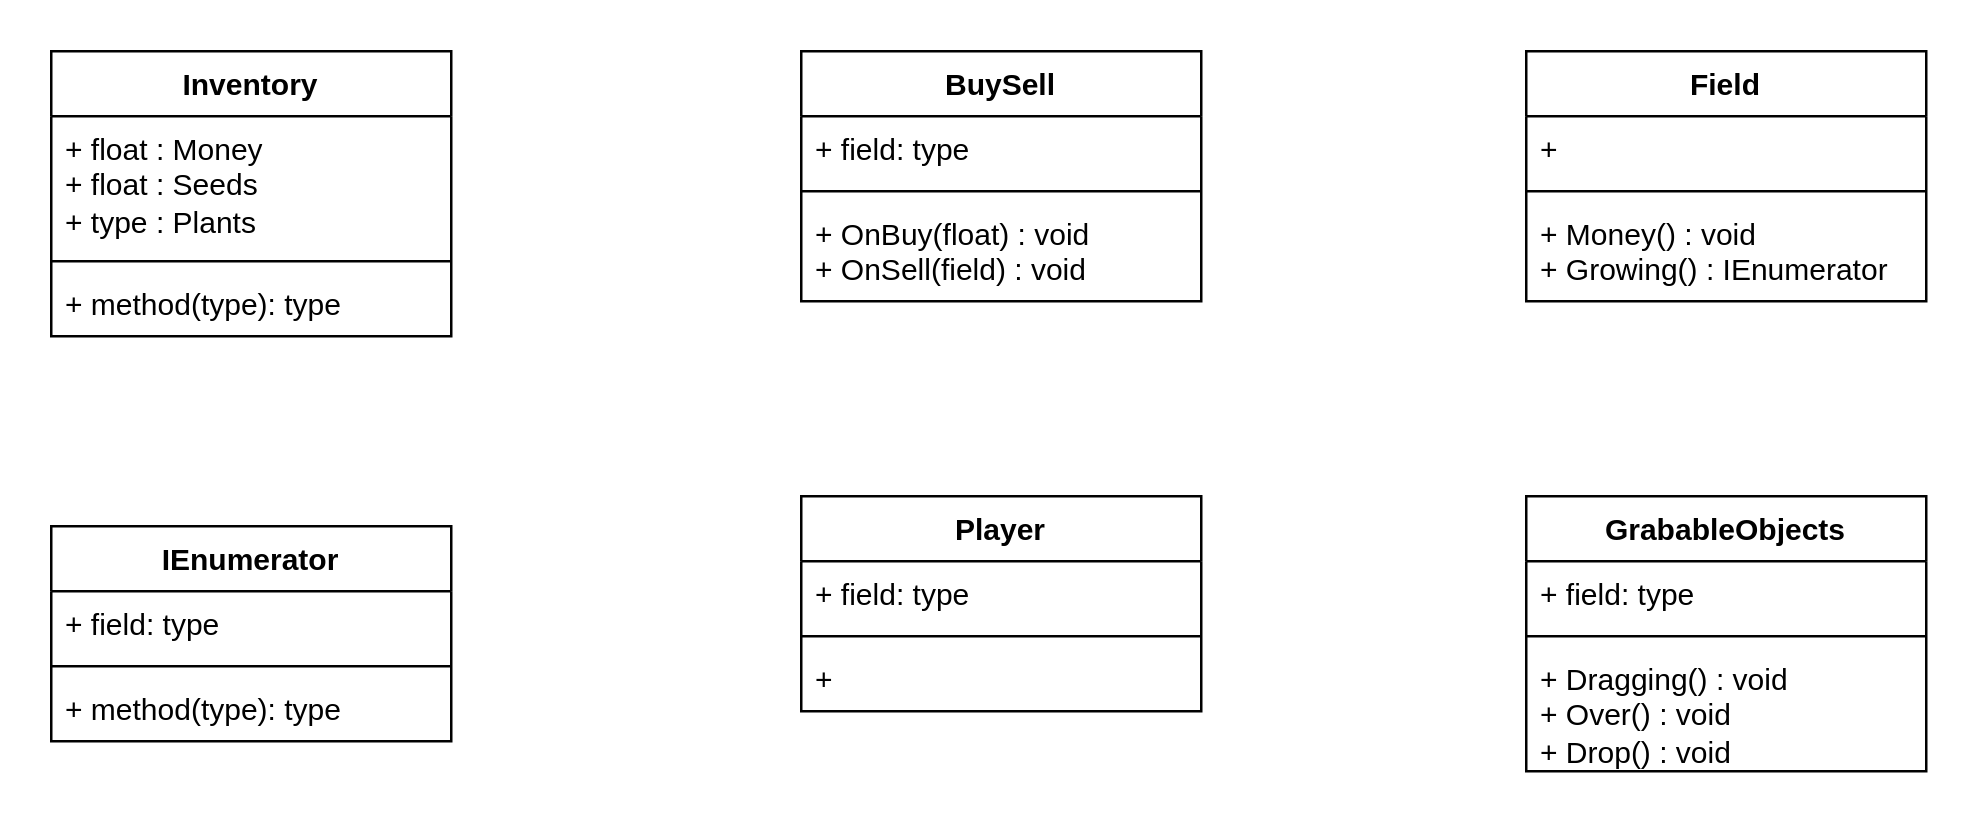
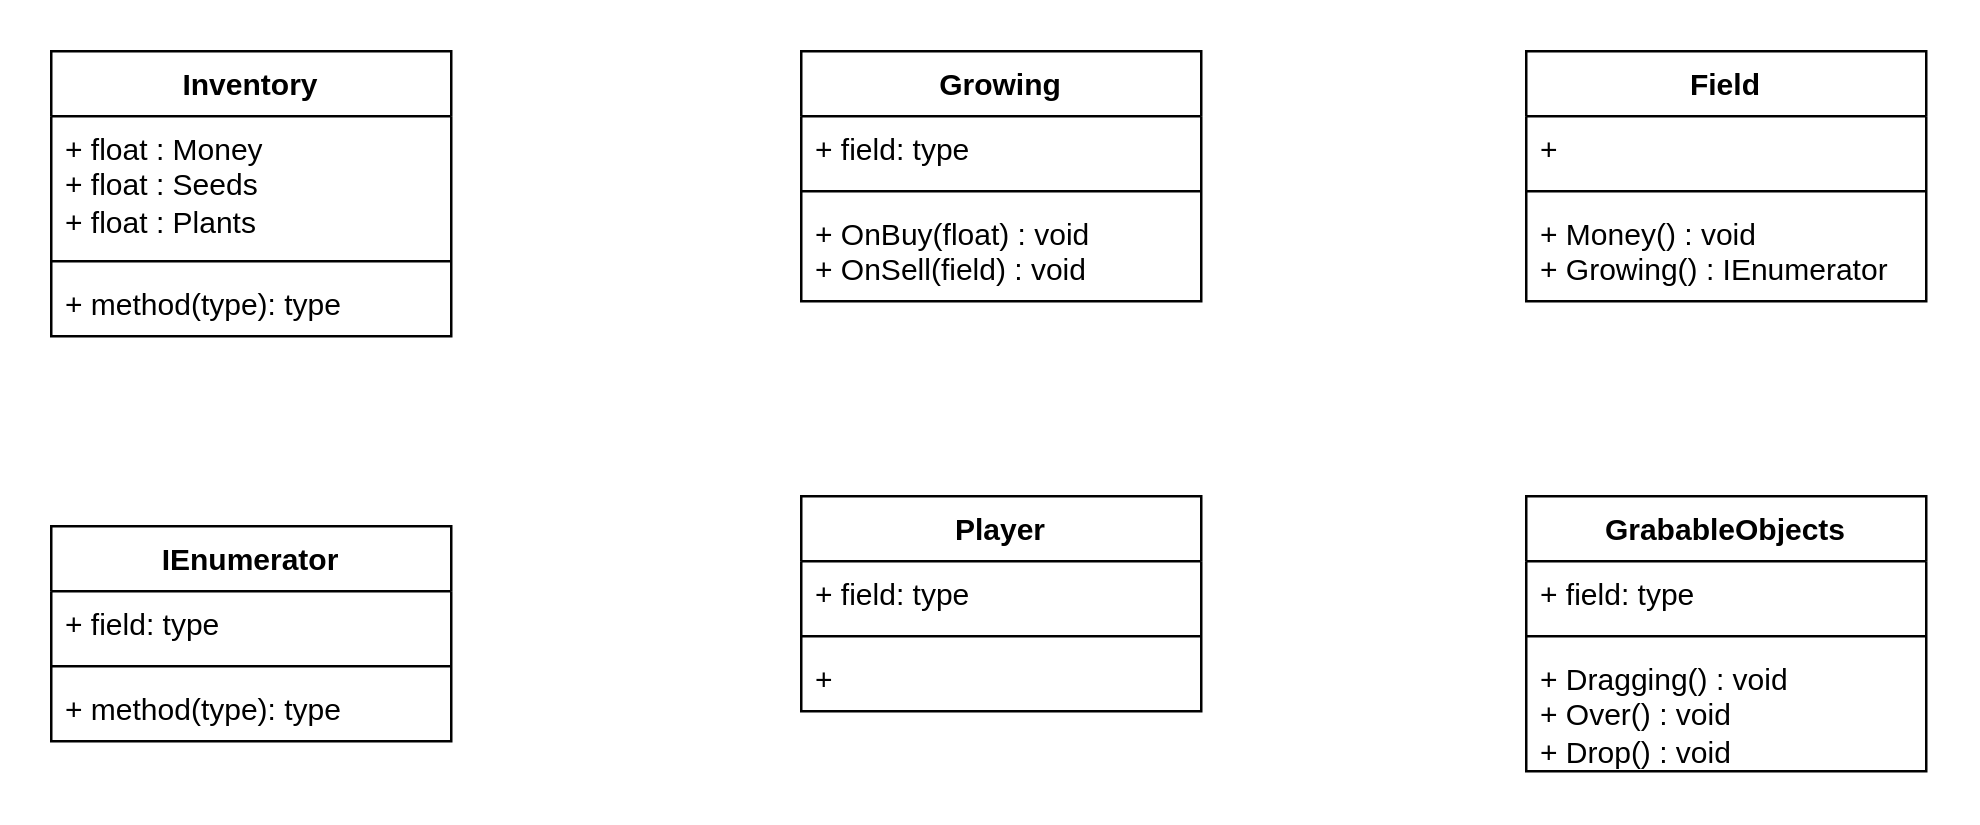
  <mxCell id="0" />
  <mxCell id="1" parent="0" />
  <mxCell id="2" value="Inventory" style="swimlane;fontStyle=1;align=center;verticalAlign=top;childLayout=stackLayout;horizontal=1;startSize=26;horizontalStack=0;resizeParent=1;resizeParentMax=0;resizeLast=0;collapsible=1;marginBottom=0;whiteSpace=wrap;html=1;" vertex="1" parent="1"><mxGeometry x="20" y="20" width="160" height="114" as="geometry" /></mxCell>
- <mxCell id="3" value="+ float : Money&lt;div&gt;+ float : Seeds&lt;/div&gt;&lt;div&gt;+ type : Plants&lt;/div&gt;" style="text;strokeColor=none;fillColor=none;align=left;verticalAlign=top;spacingLeft=4;spacingRight=4;overflow=hidden;rotatable=0;points=[[0,0.5],[1,0.5]];portConstraint=eastwest;whiteSpace=wrap;html=1;" vertex="1" parent="2"><mxGeometry y="26" width="160" height="54" as="geometry" /></mxCell>
+ <mxCell id="3" value="+ float : Money&lt;div&gt;+ float : Seeds&lt;/div&gt;&lt;div&gt;+ float : Plants&lt;/div&gt;" style="text;strokeColor=none;fillColor=none;align=left;verticalAlign=top;spacingLeft=4;spacingRight=4;overflow=hidden;rotatable=0;points=[[0,0.5],[1,0.5]];portConstraint=eastwest;whiteSpace=wrap;html=1;" vertex="1" parent="2"><mxGeometry y="26" width="160" height="54" as="geometry" /></mxCell>
  <mxCell id="4" value="" style="line;strokeWidth=1;fillColor=none;align=left;verticalAlign=middle;spacingTop=-1;spacingLeft=3;spacingRight=3;rotatable=0;labelPosition=right;points=[];portConstraint=eastwest;strokeColor=inherit;" vertex="1" parent="2"><mxGeometry y="80" width="160" height="8" as="geometry" /></mxCell>
  <mxCell id="5" value="+ method(type): type" style="text;strokeColor=none;fillColor=none;align=left;verticalAlign=top;spacingLeft=4;spacingRight=4;overflow=hidden;rotatable=0;points=[[0,0.5],[1,0.5]];portConstraint=eastwest;whiteSpace=wrap;html=1;" vertex="1" parent="2"><mxGeometry y="88" width="160" height="26" as="geometry" /></mxCell>
  <mxCell id="6" value="Field" style="swimlane;fontStyle=1;align=center;verticalAlign=top;childLayout=stackLayout;horizontal=1;startSize=26;horizontalStack=0;resizeParent=1;resizeParentMax=0;resizeLast=0;collapsible=1;marginBottom=0;whiteSpace=wrap;html=1;" vertex="1" parent="1"><mxGeometry x="610" y="20" width="160" height="100" as="geometry" /></mxCell>
  <mxCell id="7" value="+&amp;nbsp;" style="text;strokeColor=none;fillColor=none;align=left;verticalAlign=top;spacingLeft=4;spacingRight=4;overflow=hidden;rotatable=0;points=[[0,0.5],[1,0.5]];portConstraint=eastwest;whiteSpace=wrap;html=1;" vertex="1" parent="6"><mxGeometry y="26" width="160" height="26" as="geometry" /></mxCell>
  <mxCell id="8" value="" style="line;strokeWidth=1;fillColor=none;align=left;verticalAlign=middle;spacingTop=-1;spacingLeft=3;spacingRight=3;rotatable=0;labelPosition=right;points=[];portConstraint=eastwest;strokeColor=inherit;" vertex="1" parent="6"><mxGeometry y="52" width="160" height="8" as="geometry" /></mxCell>
  <mxCell id="9" value="+ Money() : void&lt;div&gt;+ Growing() : IEnumerator&lt;/div&gt;" style="text;strokeColor=none;fillColor=none;align=left;verticalAlign=top;spacingLeft=4;spacingRight=4;overflow=hidden;rotatable=0;points=[[0,0.5],[1,0.5]];portConstraint=eastwest;whiteSpace=wrap;html=1;" vertex="1" parent="6"><mxGeometry y="60" width="160" height="40" as="geometry" /></mxCell>
  <mxCell id="10" value="GrabableObjects" style="swimlane;fontStyle=1;align=center;verticalAlign=top;childLayout=stackLayout;horizontal=1;startSize=26;horizontalStack=0;resizeParent=1;resizeParentMax=0;resizeLast=0;collapsible=1;marginBottom=0;whiteSpace=wrap;html=1;" vertex="1" parent="1"><mxGeometry x="610" y="198" width="160" height="110" as="geometry" /></mxCell>
  <mxCell id="11" value="+ field: type" style="text;strokeColor=none;fillColor=none;align=left;verticalAlign=top;spacingLeft=4;spacingRight=4;overflow=hidden;rotatable=0;points=[[0,0.5],[1,0.5]];portConstraint=eastwest;whiteSpace=wrap;html=1;" vertex="1" parent="10"><mxGeometry y="26" width="160" height="26" as="geometry" /></mxCell>
  <mxCell id="12" value="" style="line;strokeWidth=1;fillColor=none;align=left;verticalAlign=middle;spacingTop=-1;spacingLeft=3;spacingRight=3;rotatable=0;labelPosition=right;points=[];portConstraint=eastwest;strokeColor=inherit;" vertex="1" parent="10"><mxGeometry y="52" width="160" height="8" as="geometry" /></mxCell>
  <mxCell id="13" value="&lt;div&gt;+ Dragging() : void&lt;/div&gt;&lt;div&gt;+ Over() : void&lt;/div&gt;&lt;div&gt;+ Drop() : void&lt;/div&gt;" style="text;strokeColor=none;fillColor=none;align=left;verticalAlign=top;spacingLeft=4;spacingRight=4;overflow=hidden;rotatable=0;points=[[0,0.5],[1,0.5]];portConstraint=eastwest;whiteSpace=wrap;html=1;" vertex="1" parent="10"><mxGeometry y="60" width="160" height="50" as="geometry" /></mxCell>
  <mxCell id="14" value="IEnumerator" style="swimlane;fontStyle=1;align=center;verticalAlign=top;childLayout=stackLayout;horizontal=1;startSize=26;horizontalStack=0;resizeParent=1;resizeParentMax=0;resizeLast=0;collapsible=1;marginBottom=0;whiteSpace=wrap;html=1;" vertex="1" parent="1"><mxGeometry x="20" y="210" width="160" height="86" as="geometry" /></mxCell>
  <mxCell id="15" value="+ field: type" style="text;strokeColor=none;fillColor=none;align=left;verticalAlign=top;spacingLeft=4;spacingRight=4;overflow=hidden;rotatable=0;points=[[0,0.5],[1,0.5]];portConstraint=eastwest;whiteSpace=wrap;html=1;" vertex="1" parent="14"><mxGeometry y="26" width="160" height="26" as="geometry" /></mxCell>
  <mxCell id="16" value="" style="line;strokeWidth=1;fillColor=none;align=left;verticalAlign=middle;spacingTop=-1;spacingLeft=3;spacingRight=3;rotatable=0;labelPosition=right;points=[];portConstraint=eastwest;strokeColor=inherit;" vertex="1" parent="14"><mxGeometry y="52" width="160" height="8" as="geometry" /></mxCell>
  <mxCell id="17" value="+ method(type): type" style="text;strokeColor=none;fillColor=none;align=left;verticalAlign=top;spacingLeft=4;spacingRight=4;overflow=hidden;rotatable=0;points=[[0,0.5],[1,0.5]];portConstraint=eastwest;whiteSpace=wrap;html=1;" vertex="1" parent="14"><mxGeometry y="60" width="160" height="26" as="geometry" /></mxCell>
- <mxCell id="18" value="BuySell" style="swimlane;fontStyle=1;align=center;verticalAlign=top;childLayout=stackLayout;horizontal=1;startSize=26;horizontalStack=0;resizeParent=1;resizeParentMax=0;resizeLast=0;collapsible=1;marginBottom=0;whiteSpace=wrap;html=1;" vertex="1" parent="1"><mxGeometry x="320" y="20" width="160" height="100" as="geometry" /></mxCell>
+ <mxCell id="18" value="Growing" style="swimlane;fontStyle=1;align=center;verticalAlign=top;childLayout=stackLayout;horizontal=1;startSize=26;horizontalStack=0;resizeParent=1;resizeParentMax=0;resizeLast=0;collapsible=1;marginBottom=0;whiteSpace=wrap;html=1;" vertex="1" parent="1"><mxGeometry x="320" y="20" width="160" height="100" as="geometry" /></mxCell>
  <mxCell id="19" value="+ field: type" style="text;strokeColor=none;fillColor=none;align=left;verticalAlign=top;spacingLeft=4;spacingRight=4;overflow=hidden;rotatable=0;points=[[0,0.5],[1,0.5]];portConstraint=eastwest;whiteSpace=wrap;html=1;" vertex="1" parent="18"><mxGeometry y="26" width="160" height="26" as="geometry" /></mxCell>
  <mxCell id="20" value="" style="line;strokeWidth=1;fillColor=none;align=left;verticalAlign=middle;spacingTop=-1;spacingLeft=3;spacingRight=3;rotatable=0;labelPosition=right;points=[];portConstraint=eastwest;strokeColor=inherit;" vertex="1" parent="18"><mxGeometry y="52" width="160" height="8" as="geometry" /></mxCell>
  <mxCell id="21" value="+ OnBuy(float) : void&lt;div&gt;+ OnSell(field) : void&lt;/div&gt;" style="text;strokeColor=none;fillColor=none;align=left;verticalAlign=top;spacingLeft=4;spacingRight=4;overflow=hidden;rotatable=0;points=[[0,0.5],[1,0.5]];portConstraint=eastwest;whiteSpace=wrap;html=1;" vertex="1" parent="18"><mxGeometry y="60" width="160" height="40" as="geometry" /></mxCell>
  <mxCell id="22" value="Player" style="swimlane;fontStyle=1;align=center;verticalAlign=top;childLayout=stackLayout;horizontal=1;startSize=26;horizontalStack=0;resizeParent=1;resizeParentMax=0;resizeLast=0;collapsible=1;marginBottom=0;whiteSpace=wrap;html=1;" vertex="1" parent="1"><mxGeometry x="320" y="198" width="160" height="86" as="geometry" /></mxCell>
  <mxCell id="23" value="+ field: type" style="text;strokeColor=none;fillColor=none;align=left;verticalAlign=top;spacingLeft=4;spacingRight=4;overflow=hidden;rotatable=0;points=[[0,0.5],[1,0.5]];portConstraint=eastwest;whiteSpace=wrap;html=1;" vertex="1" parent="22"><mxGeometry y="26" width="160" height="26" as="geometry" /></mxCell>
  <mxCell id="24" value="" style="line;strokeWidth=1;fillColor=none;align=left;verticalAlign=middle;spacingTop=-1;spacingLeft=3;spacingRight=3;rotatable=0;labelPosition=right;points=[];portConstraint=eastwest;strokeColor=inherit;" vertex="1" parent="22"><mxGeometry y="52" width="160" height="8" as="geometry" /></mxCell>
  <mxCell id="25" value="+&amp;nbsp;" style="text;strokeColor=none;fillColor=none;align=left;verticalAlign=top;spacingLeft=4;spacingRight=4;overflow=hidden;rotatable=0;points=[[0,0.5],[1,0.5]];portConstraint=eastwest;whiteSpace=wrap;html=1;" vertex="1" parent="22"><mxGeometry y="60" width="160" height="26" as="geometry" /></mxCell>
